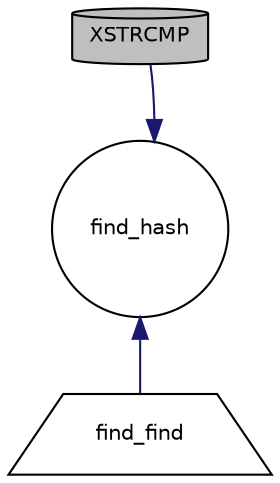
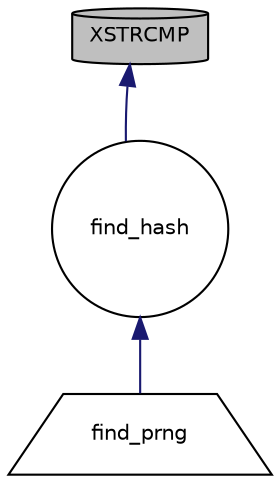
  digraph {
    rankdir=TB
    node [color=black fillcolor=white fontname=Helvetica fontsize=10 style=filled]
    edge [color=midnightblue dir=back fontname=Helvetica fontsize=10 labelfontname=Helvetica labelfontsize=10 style=solid]
    n1 [fillcolor=grey75 fontcolor=black height=0.2 label=XSTRCMP shape=cylinder width=0.4]
    n2 [height=0.2 label=find_hash shape=circle width=0.4]
-   n3 [height=0.2 label=find_find shape=trapezium width=0.4]
-   n2 -> n1
+   n3 [height=0.2 label=find_prng shape=trapezium width=0.4]
+   n1 -> n2
    n2 -> n3
  }
